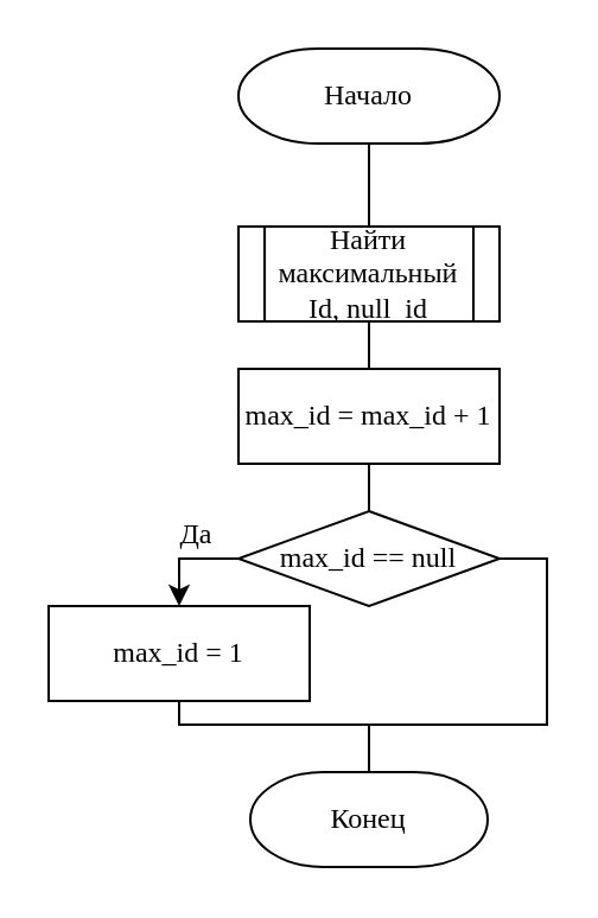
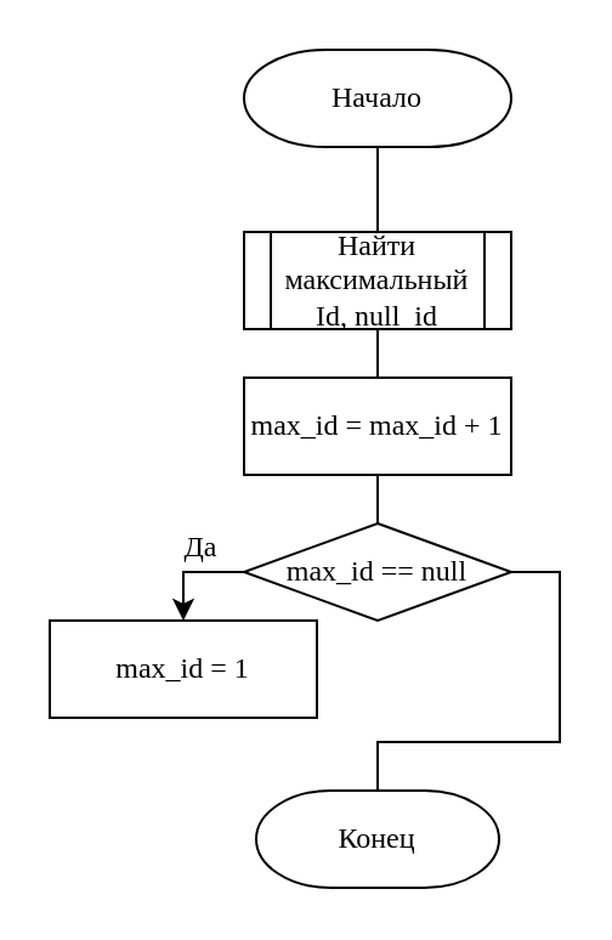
  <mxCell id="0" />
  <mxCell id="1" parent="0" />
  <mxCell id="2" value="" style="edgeStyle=orthogonalEdgeStyle;rounded=0;orthogonalLoop=1;jettySize=auto;html=1;endArrow=none;endFill=0;" edge="1" parent="1" source="3" target="6"><mxGeometry relative="1" as="geometry" /></mxCell>
  <mxCell id="3" value="Начало" style="strokeWidth=1;html=1;shape=mxgraph.flowchart.terminator;whiteSpace=wrap;fontFamily=Times New Roman;fontSize=12;" vertex="1" parent="1"><mxGeometry x="100" y="20" width="110" height="40" as="geometry" /></mxCell>
  <mxCell id="4" value="Конец" style="strokeWidth=1;html=1;shape=mxgraph.flowchart.terminator;whiteSpace=wrap;fontFamily=Times New Roman;fontSize=12;" vertex="1" parent="1"><mxGeometry x="105" y="325" width="100" height="40" as="geometry" /></mxCell>
  <mxCell id="5" value="" style="edgeStyle=orthogonalEdgeStyle;rounded=0;orthogonalLoop=1;jettySize=auto;html=1;endArrow=none;endFill=0;" edge="1" parent="1" source="6" target="8"><mxGeometry relative="1" as="geometry" /></mxCell>
  <mxCell id="6" value="Найти максимальный Id, null_id" style="shape=process;whiteSpace=wrap;html=1;backgroundOutline=1;fontFamily=Times New Roman;" vertex="1" parent="1"><mxGeometry x="100" y="95" width="110" height="40" as="geometry" /></mxCell>
  <mxCell id="7" value="" style="edgeStyle=orthogonalEdgeStyle;rounded=0;orthogonalLoop=1;jettySize=auto;html=1;endArrow=none;endFill=0;" edge="1" parent="1" source="8" target="10"><mxGeometry relative="1" as="geometry" /></mxCell>
  <mxCell id="8" value="max_id = max_id + 1" style="rounded=0;whiteSpace=wrap;html=1;fontFamily=Times New Roman;" vertex="1" parent="1"><mxGeometry x="100" y="155" width="110" height="40" as="geometry" /></mxCell>
  <mxCell id="9" style="edgeStyle=orthogonalEdgeStyle;rounded=0;orthogonalLoop=1;jettySize=auto;html=1;exitX=0;exitY=0.5;exitDx=0;exitDy=0;entryX=0.5;entryY=0;entryDx=0;entryDy=0;" edge="1" parent="1" source="10" target="11"><mxGeometry relative="1" as="geometry" /></mxCell>
  <mxCell id="10" value="max_id == null" style="rhombus;whiteSpace=wrap;html=1;fontFamily=Times New Roman;" vertex="1" parent="1"><mxGeometry x="100" y="215" width="110" height="40" as="geometry" /></mxCell>
  <mxCell id="11" value="max_id = 1" style="rounded=0;whiteSpace=wrap;html=1;fontFamily=Times New Roman;" vertex="1" parent="1"><mxGeometry x="20" y="255" width="110" height="40" as="geometry" /></mxCell>
  <mxCell id="12" value="Да" style="text;html=1;strokeColor=none;fillColor=none;align=center;verticalAlign=middle;whiteSpace=wrap;rounded=0;fontFamily=Times New Roman;" vertex="1" parent="1"><mxGeometry x="60" y="215" width="45" height="20" as="geometry" /></mxCell>
- <mxCell id="13" style="edgeStyle=orthogonalEdgeStyle;rounded=0;orthogonalLoop=1;jettySize=auto;html=1;exitX=0.5;exitY=1;exitDx=0;exitDy=0;entryX=0.5;entryY=0;entryDx=0;entryDy=0;entryPerimeter=0;endArrow=none;endFill=0;" edge="1" parent="1" source="11" target="4"><mxGeometry relative="1" as="geometry"><Array as="points"><mxPoint x="75" y="305" /><mxPoint x="155" y="305" /></Array></mxGeometry></mxCell>
  <mxCell id="14" style="edgeStyle=orthogonalEdgeStyle;rounded=0;orthogonalLoop=1;jettySize=auto;html=1;exitX=1;exitY=0.5;exitDx=0;exitDy=0;entryX=0.5;entryY=0;entryDx=0;entryDy=0;entryPerimeter=0;endArrow=none;endFill=0;" edge="1" parent="1" source="10" target="4"><mxGeometry relative="1" as="geometry"><Array as="points"><mxPoint x="230" y="235" /><mxPoint x="230" y="305" /><mxPoint x="155" y="305" /></Array></mxGeometry></mxCell>
